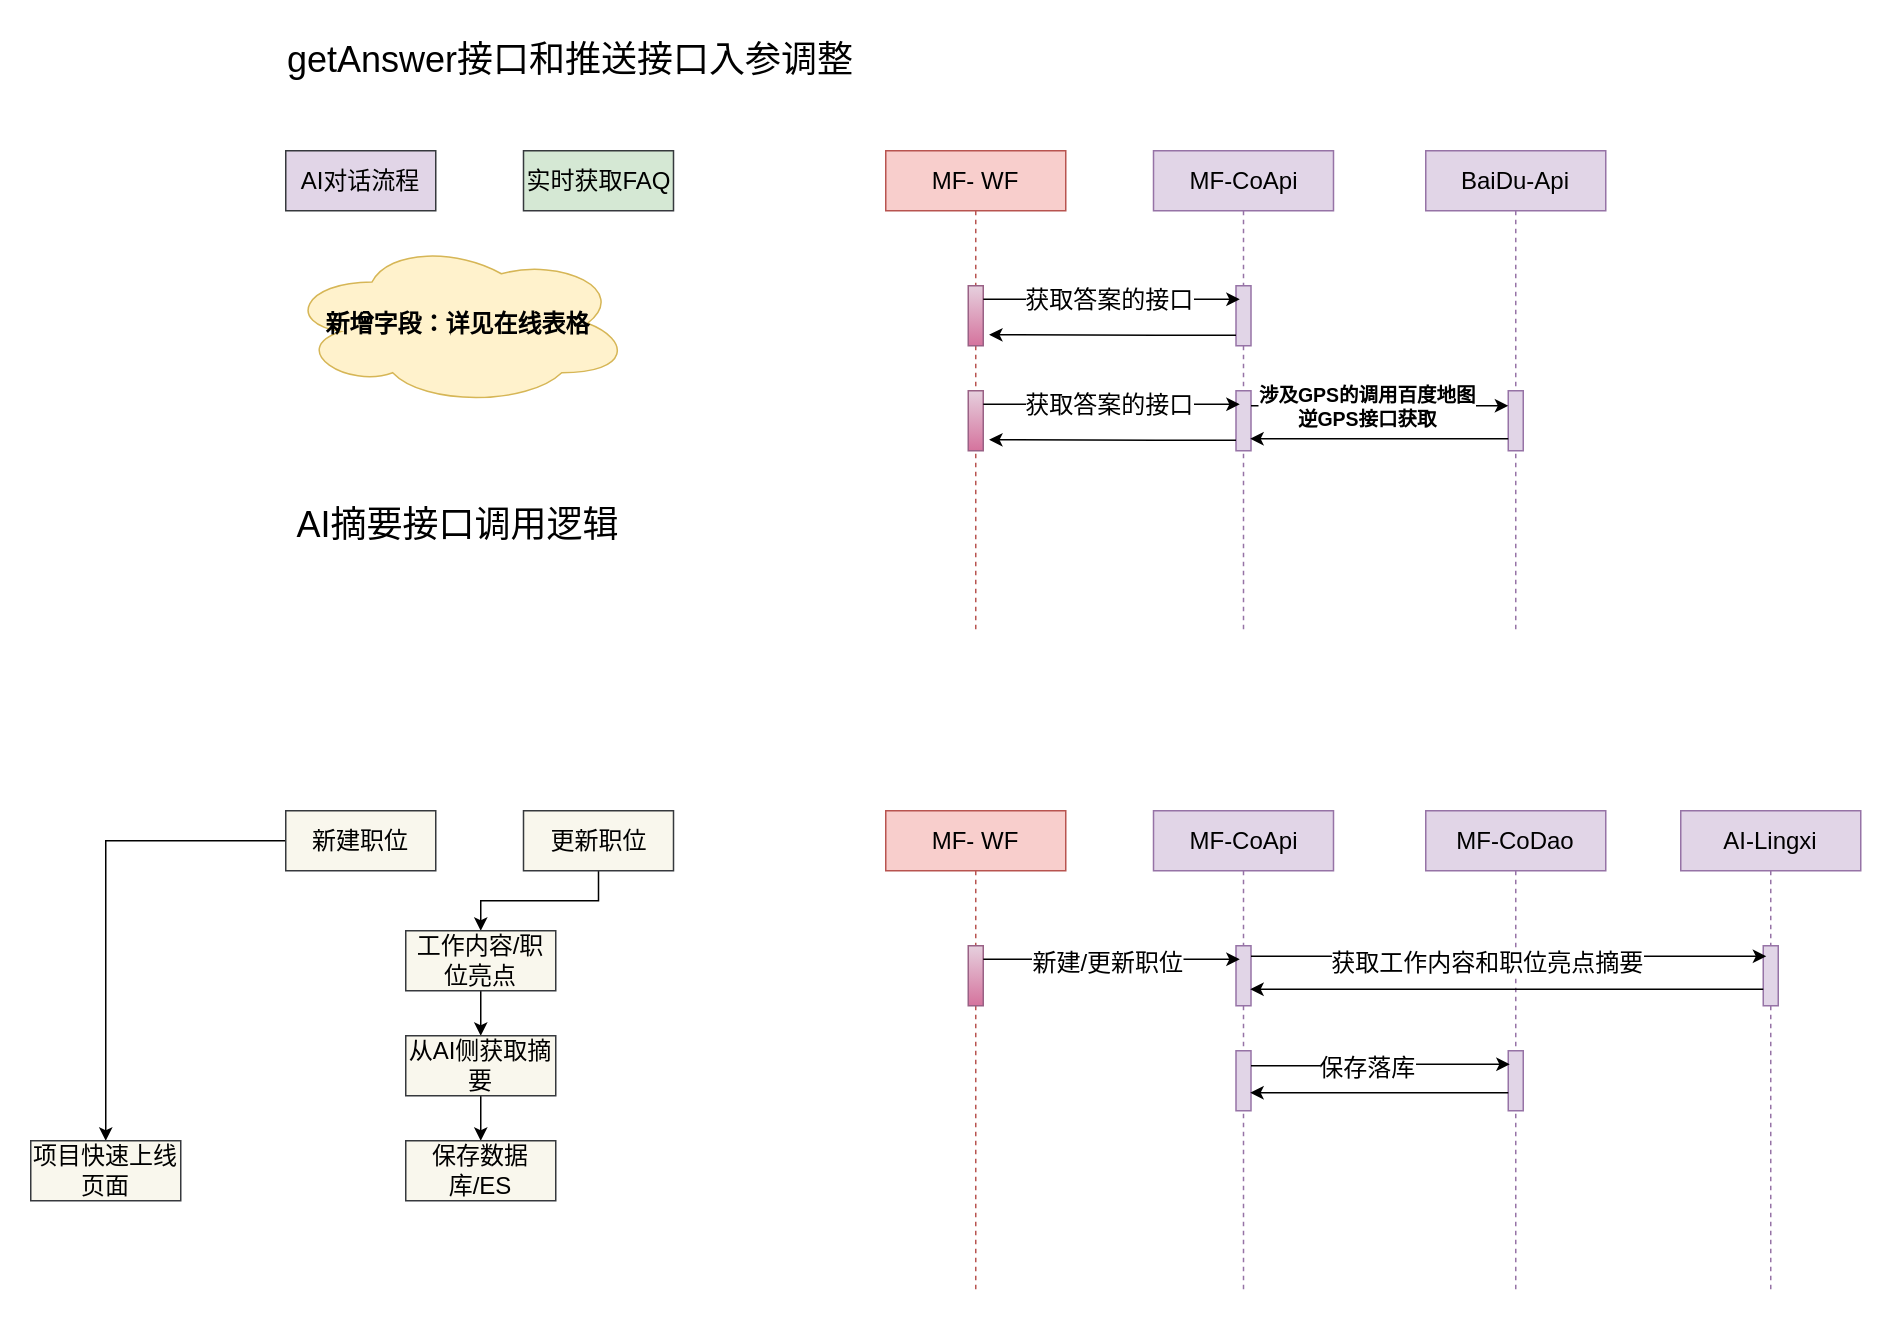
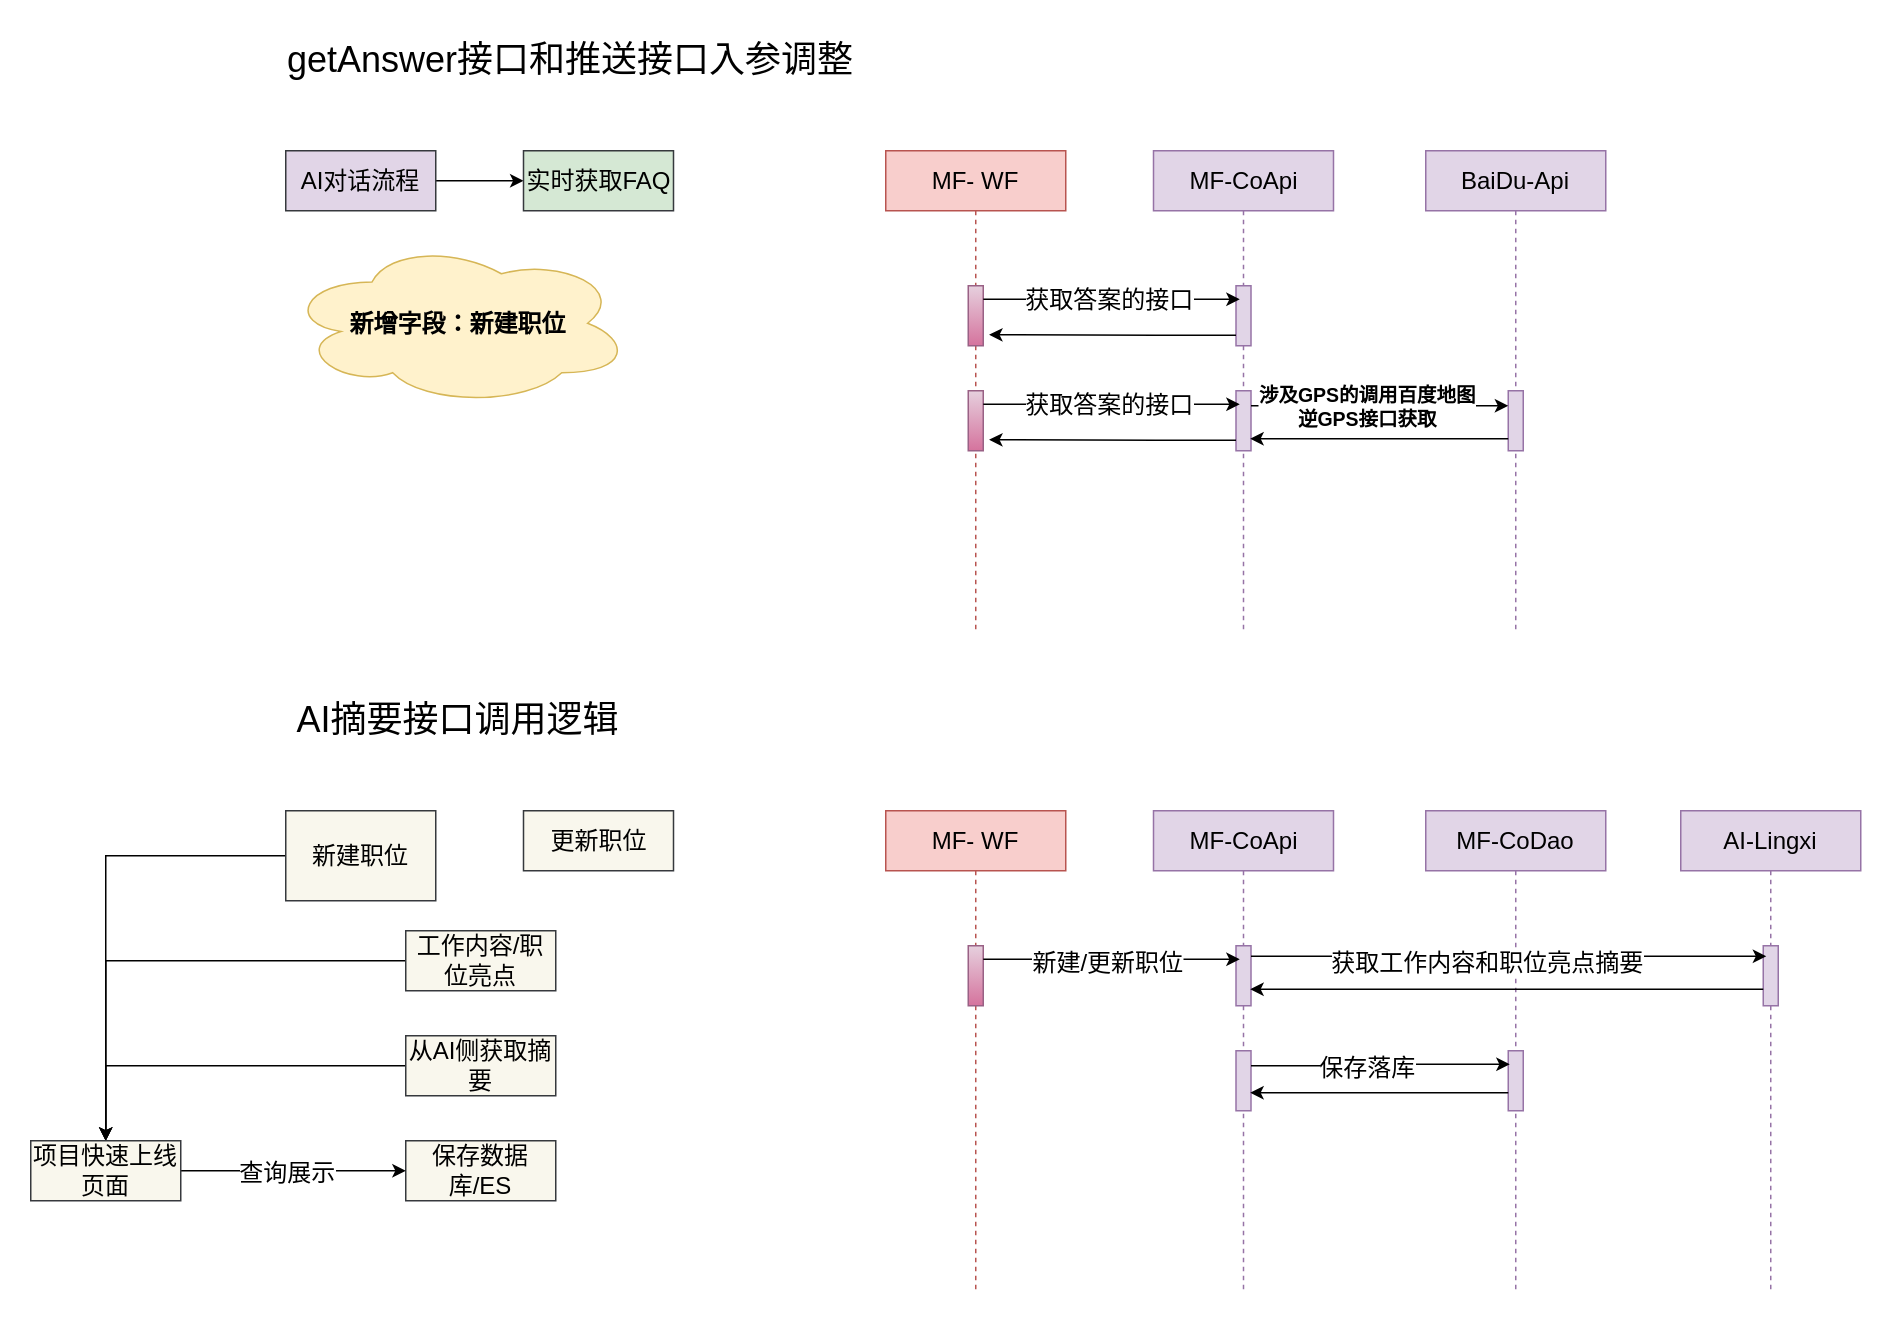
  <mxCell id="0" />
  <mxCell id="1" parent="0" />
  <mxCell id="2" value="getAnswer接口和推送接口入参调整" style="text;html=1;strokeColor=none;fillColor=none;align=center;verticalAlign=middle;whiteSpace=wrap;rounded=0;fontSize=24;" vertex="1" parent="1"><mxGeometry x="190" y="20" width="380" height="40" as="geometry" /></mxCell>
+ <mxCell id="3" value="" style="edgeStyle=orthogonalEdgeStyle;orthogonalLoop=1;jettySize=auto;html=1;" edge="1" parent="1" source="4" target="5"><mxGeometry relative="1" as="geometry" /></mxCell>
  <mxCell id="4" value="AI对话流程" style="whiteSpace=wrap;html=1;verticalAlign=middle;labelBackgroundColor=none;fontSize=16;fillColor=#e1d5e7;strokeColor=#36393d;rounded=0;" vertex="1" parent="1"><mxGeometry x="190" y="100" width="100" height="40" as="geometry" /></mxCell>
  <mxCell id="5" value="实时获取FAQ" style="whiteSpace=wrap;html=1;verticalAlign=middle;labelBackgroundColor=none;fontSize=16;fillColor=#d5e8d4;strokeColor=#36393d;rounded=0;" vertex="1" parent="1"><mxGeometry x="348.5" y="100" width="100" height="40" as="geometry" /></mxCell>
  <mxCell id="6" value="MF- WF" style="shape=umlLifeline;perimeter=lifelinePerimeter;whiteSpace=wrap;html=1;container=1;collapsible=0;recursiveResize=0;outlineConnect=0;rounded=0;fontFamily=Helvetica;fontSize=16;strokeColor=#b85450;fillColor=#f8cecc;" vertex="1" parent="1"><mxGeometry x="590" y="100" width="120" height="320" as="geometry" /></mxCell>
  <mxCell id="7" value="" style="html=1;points=[];perimeter=orthogonalPerimeter;rounded=0;fontFamily=Helvetica;fontSize=19;strokeColor=#996185;fillColor=#e6d0de;gradientColor=#d5739d;" vertex="1" parent="6"><mxGeometry x="55" y="90" width="10" height="40" as="geometry" /></mxCell>
  <mxCell id="8" value="MF-CoApi" style="shape=umlLifeline;perimeter=lifelinePerimeter;whiteSpace=wrap;html=1;container=1;collapsible=0;recursiveResize=0;outlineConnect=0;rounded=0;fontFamily=Helvetica;fontSize=16;strokeColor=#9673a6;fillColor=#e1d5e7;" vertex="1" parent="1"><mxGeometry x="768.5" y="100" width="120" height="320" as="geometry" /></mxCell>
  <mxCell id="9" value="" style="html=1;points=[];perimeter=orthogonalPerimeter;rounded=0;fontFamily=Helvetica;fontSize=19;strokeColor=#9673a6;fillColor=#e1d5e7;" vertex="1" parent="8"><mxGeometry x="55" y="90" width="10" height="40" as="geometry" /></mxCell>
  <mxCell id="10" value="" style="html=1;points=[];perimeter=orthogonalPerimeter;rounded=0;fontFamily=Helvetica;fontSize=19;strokeColor=#996185;fillColor=#e6d0de;gradientColor=#d5739d;" vertex="1" parent="8"><mxGeometry x="-123.5" y="160" width="10" height="40" as="geometry" /></mxCell>
  <mxCell id="11" value="" style="html=1;points=[];perimeter=orthogonalPerimeter;rounded=0;fontFamily=Helvetica;fontSize=19;strokeColor=#9673a6;fillColor=#e1d5e7;" vertex="1" parent="8"><mxGeometry x="55" y="160" width="10" height="40" as="geometry" /></mxCell>
  <mxCell id="12" style="edgeStyle=orthogonalEdgeStyle;orthogonalLoop=1;jettySize=auto;html=1;entryX=0.25;entryY=0.225;entryDx=0;entryDy=0;entryPerimeter=0;" edge="1" parent="8" source="10" target="11"><mxGeometry relative="1" as="geometry"><Array as="points"><mxPoint x="-78.5" y="169" /><mxPoint x="-78.5" y="169" /></Array></mxGeometry></mxCell>
  <mxCell id="13" value="获取答案的接口" style="edgeLabel;html=1;align=center;verticalAlign=middle;resizable=0;points=[];fontSize=16;" vertex="1" connectable="0" parent="12"><mxGeometry x="-0.029" y="1" relative="1" as="geometry"><mxPoint as="offset" /></mxGeometry></mxCell>
  <mxCell id="14" style="edgeStyle=orthogonalEdgeStyle;orthogonalLoop=1;jettySize=auto;html=1;entryX=1.389;entryY=0.817;entryDx=0;entryDy=0;entryPerimeter=0;" edge="1" parent="8" source="11" target="10"><mxGeometry relative="1" as="geometry"><Array as="points"><mxPoint x="11.5" y="193" /><mxPoint x="11.5" y="193" /></Array></mxGeometry></mxCell>
  <mxCell id="15" style="edgeStyle=orthogonalEdgeStyle;orthogonalLoop=1;jettySize=auto;html=1;entryX=0.25;entryY=0.225;entryDx=0;entryDy=0;entryPerimeter=0;" edge="1" parent="1" source="7" target="9"><mxGeometry relative="1" as="geometry"><Array as="points"><mxPoint x="690" y="199" /><mxPoint x="690" y="199" /></Array></mxGeometry></mxCell>
  <mxCell id="16" value="获取答案的接口" style="edgeLabel;html=1;align=center;verticalAlign=middle;resizable=0;points=[];fontSize=16;" vertex="1" connectable="0" parent="15"><mxGeometry x="-0.029" y="1" relative="1" as="geometry"><mxPoint as="offset" /></mxGeometry></mxCell>
  <mxCell id="17" style="edgeStyle=orthogonalEdgeStyle;orthogonalLoop=1;jettySize=auto;html=1;entryX=1.389;entryY=0.817;entryDx=0;entryDy=0;entryPerimeter=0;" edge="1" parent="1" source="9" target="7"><mxGeometry relative="1" as="geometry"><Array as="points"><mxPoint x="780" y="223" /><mxPoint x="780" y="223" /></Array></mxGeometry></mxCell>
- <mxCell id="18" value="新增字段：详见在线表格" style="ellipse;shape=cloud;whiteSpace=wrap;html=1;fillColor=#fff2cc;strokeColor=#d6b656;fontSize=16;fontStyle=1" vertex="1" parent="1"><mxGeometry x="190" y="160" width="230" height="110" as="geometry" /></mxCell>
+ <mxCell id="18" value="新增字段：新建职位" style="ellipse;shape=cloud;whiteSpace=wrap;html=1;fillColor=#fff2cc;strokeColor=#d6b656;fontSize=16;fontStyle=1" vertex="1" parent="1"><mxGeometry x="190" y="160" width="230" height="110" as="geometry" /></mxCell>
  <mxCell id="19" value="BaiDu-Api" style="shape=umlLifeline;perimeter=lifelinePerimeter;whiteSpace=wrap;html=1;container=1;collapsible=0;recursiveResize=0;outlineConnect=0;rounded=0;fontFamily=Helvetica;fontSize=16;strokeColor=#9673a6;fillColor=#e1d5e7;" vertex="1" parent="1"><mxGeometry x="950" y="100" width="120" height="320" as="geometry" /></mxCell>
  <mxCell id="20" value="" style="html=1;points=[];perimeter=orthogonalPerimeter;rounded=0;fontFamily=Helvetica;fontSize=19;strokeColor=#9673a6;fillColor=#e1d5e7;" vertex="1" parent="19"><mxGeometry x="55" y="160" width="10" height="40" as="geometry" /></mxCell>
  <mxCell id="21" style="edgeStyle=orthogonalEdgeStyle;rounded=0;orthogonalLoop=1;jettySize=auto;html=1;entryX=0;entryY=0.25;entryDx=0;entryDy=0;entryPerimeter=0;" edge="1" parent="1" source="11" target="20"><mxGeometry relative="1" as="geometry"><Array as="points"><mxPoint x="870" y="270" /><mxPoint x="870" y="270" /></Array></mxGeometry></mxCell>
  <mxCell id="22" value="涉及GPS的调用百度地图&lt;br style=&quot;font-size: 13px;&quot;&gt;逆GPS接口获取" style="edgeLabel;html=1;align=center;verticalAlign=middle;resizable=0;points=[];fontSize=13;fontStyle=1" vertex="1" connectable="0" parent="21"><mxGeometry x="-0.609" y="-1" relative="1" as="geometry"><mxPoint x="43" y="-1" as="offset" /></mxGeometry></mxCell>
  <mxCell id="23" style="edgeStyle=orthogonalEdgeStyle;rounded=0;orthogonalLoop=1;jettySize=auto;html=1;entryX=0.95;entryY=0.8;entryDx=0;entryDy=0;entryPerimeter=0;" edge="1" parent="1" source="20" target="11"><mxGeometry relative="1" as="geometry"><Array as="points"><mxPoint x="960" y="292" /><mxPoint x="960" y="292" /></Array></mxGeometry></mxCell>
- <mxCell id="24" value="AI摘要接口调用逻辑" style="text;html=1;strokeColor=none;fillColor=none;align=center;verticalAlign=middle;whiteSpace=wrap;rounded=0;fontSize=24;" vertex="1" parent="1"><mxGeometry x="190" y="330" width="230" height="40" as="geometry" /></mxCell>
+ <mxCell id="24" value="AI摘要接口调用逻辑" style="text;html=1;strokeColor=none;fillColor=none;align=center;verticalAlign=middle;whiteSpace=wrap;rounded=0;fontSize=24;" vertex="1" parent="1"><mxGeometry x="190" y="460" width="230" height="40" as="geometry" /></mxCell>
  <mxCell id="25" value="MF- WF" style="shape=umlLifeline;perimeter=lifelinePerimeter;whiteSpace=wrap;html=1;container=1;collapsible=0;recursiveResize=0;outlineConnect=0;rounded=0;fontFamily=Helvetica;fontSize=16;strokeColor=#b85450;fillColor=#f8cecc;" vertex="1" parent="1"><mxGeometry x="590" y="540" width="120" height="320" as="geometry" /></mxCell>
  <mxCell id="26" value="" style="html=1;points=[];perimeter=orthogonalPerimeter;rounded=0;fontFamily=Helvetica;fontSize=19;strokeColor=#996185;fillColor=#e6d0de;gradientColor=#d5739d;" vertex="1" parent="25"><mxGeometry x="55" y="90" width="10" height="40" as="geometry" /></mxCell>
  <mxCell id="27" value="MF-CoApi" style="shape=umlLifeline;perimeter=lifelinePerimeter;whiteSpace=wrap;html=1;container=1;collapsible=0;recursiveResize=0;outlineConnect=0;rounded=0;fontFamily=Helvetica;fontSize=16;strokeColor=#9673a6;fillColor=#e1d5e7;" vertex="1" parent="1"><mxGeometry x="768.5" y="540" width="120" height="320" as="geometry" /></mxCell>
  <mxCell id="28" value="" style="html=1;points=[];perimeter=orthogonalPerimeter;rounded=0;fontFamily=Helvetica;fontSize=19;strokeColor=#9673a6;fillColor=#e1d5e7;" vertex="1" parent="27"><mxGeometry x="55" y="90" width="10" height="40" as="geometry" /></mxCell>
  <mxCell id="29" value="" style="html=1;points=[];perimeter=orthogonalPerimeter;rounded=0;fontFamily=Helvetica;fontSize=19;strokeColor=#9673a6;fillColor=#e1d5e7;" vertex="1" parent="27"><mxGeometry x="55" y="160" width="10" height="40" as="geometry" /></mxCell>
  <mxCell id="30" style="edgeStyle=orthogonalEdgeStyle;orthogonalLoop=1;jettySize=auto;html=1;entryX=0.25;entryY=0.225;entryDx=0;entryDy=0;entryPerimeter=0;" edge="1" parent="1" source="26" target="28"><mxGeometry relative="1" as="geometry"><Array as="points"><mxPoint x="690" y="639" /><mxPoint x="690" y="639" /></Array></mxGeometry></mxCell>
  <mxCell id="31" value="新建/更新职位" style="edgeLabel;html=1;align=center;verticalAlign=middle;resizable=0;points=[];fontSize=16;" vertex="1" connectable="0" parent="30"><mxGeometry x="-0.041" y="-1" relative="1" as="geometry"><mxPoint as="offset" /></mxGeometry></mxCell>
  <mxCell id="32" value="MF-CoDao" style="shape=umlLifeline;perimeter=lifelinePerimeter;whiteSpace=wrap;html=1;container=1;collapsible=0;recursiveResize=0;outlineConnect=0;rounded=0;fontFamily=Helvetica;fontSize=16;strokeColor=#9673a6;fillColor=#e1d5e7;" vertex="1" parent="1"><mxGeometry x="950" y="540" width="120" height="320" as="geometry" /></mxCell>
  <mxCell id="33" value="" style="html=1;points=[];perimeter=orthogonalPerimeter;rounded=0;fontFamily=Helvetica;fontSize=19;strokeColor=#9673a6;fillColor=#e1d5e7;" vertex="1" parent="32"><mxGeometry x="55" y="160" width="10" height="40" as="geometry" /></mxCell>
  <mxCell id="34" style="edgeStyle=orthogonalEdgeStyle;rounded=0;orthogonalLoop=1;jettySize=auto;html=1;" edge="1" parent="1" source="35" target="45"><mxGeometry relative="1" as="geometry" /></mxCell>
- <mxCell id="35" value="新建职位" style="whiteSpace=wrap;html=1;verticalAlign=middle;labelBackgroundColor=none;fontSize=16;fillColor=#f9f7ed;strokeColor=#36393d;rounded=0;" vertex="1" parent="1"><mxGeometry x="190" y="540" width="100" height="40" as="geometry" /></mxCell>
- <mxCell id="36" style="edgeStyle=orthogonalEdgeStyle;rounded=0;orthogonalLoop=1;jettySize=auto;html=1;entryX=0.5;entryY=0;entryDx=0;entryDy=0;" edge="1" parent="1" source="37" target="39"><mxGeometry relative="1" as="geometry" /></mxCell>
+ <mxCell id="35" value="新建职位" style="whiteSpace=wrap;html=1;verticalAlign=middle;labelBackgroundColor=none;fontSize=16;fillColor=#f9f7ed;strokeColor=#36393d;rounded=0;" vertex="1" parent="1"><mxGeometry x="190" y="540" width="100" height="60" as="geometry" /></mxCell>
  <mxCell id="37" value="更新职位" style="whiteSpace=wrap;html=1;verticalAlign=middle;labelBackgroundColor=none;fontSize=16;fillColor=#f9f7ed;strokeColor=#36393d;rounded=0;" vertex="1" parent="1"><mxGeometry x="348.5" y="540" width="100" height="40" as="geometry" /></mxCell>
- <mxCell id="38" value="" style="edgeStyle=orthogonalEdgeStyle;rounded=0;orthogonalLoop=1;jettySize=auto;html=1;" edge="1" parent="1" source="39" target="41"><mxGeometry relative="1" as="geometry" /></mxCell>
+ <mxCell id="38" value="" style="edgeStyle=orthogonalEdgeStyle;rounded=0;orthogonalLoop=1;jettySize=auto;html=1;" edge="1" parent="1" source="39" target="45"><mxGeometry relative="1" as="geometry" /></mxCell>
  <mxCell id="39" value="工作内容/职位亮点" style="whiteSpace=wrap;html=1;verticalAlign=middle;labelBackgroundColor=none;fontSize=16;fillColor=#f9f7ed;strokeColor=#36393d;rounded=0;" vertex="1" parent="1"><mxGeometry x="270" y="620" width="100" height="40" as="geometry" /></mxCell>
- <mxCell id="40" value="" style="edgeStyle=orthogonalEdgeStyle;rounded=0;orthogonalLoop=1;jettySize=auto;html=1;" edge="1" parent="1" source="41" target="42"><mxGeometry relative="1" as="geometry" /></mxCell>
+ <mxCell id="40" value="" style="edgeStyle=orthogonalEdgeStyle;rounded=0;orthogonalLoop=1;jettySize=auto;html=1;" edge="1" parent="1" source="41" target="45"><mxGeometry relative="1" as="geometry" /></mxCell>
  <mxCell id="41" value="从AI侧获取摘要" style="whiteSpace=wrap;html=1;verticalAlign=middle;labelBackgroundColor=none;fontSize=16;fillColor=#f9f7ed;strokeColor=#36393d;rounded=0;" vertex="1" parent="1"><mxGeometry x="270" y="690" width="100" height="40" as="geometry" /></mxCell>
  <mxCell id="42" value="保存数据库/ES" style="whiteSpace=wrap;html=1;verticalAlign=middle;labelBackgroundColor=none;fontSize=16;fillColor=#f9f7ed;strokeColor=#36393d;rounded=0;" vertex="1" parent="1"><mxGeometry x="270" y="760" width="100" height="40" as="geometry" /></mxCell>
+ <mxCell id="43" style="edgeStyle=orthogonalEdgeStyle;rounded=0;orthogonalLoop=1;jettySize=auto;html=1;" edge="1" parent="1" source="45" target="42"><mxGeometry relative="1" as="geometry" /></mxCell>
+ <mxCell id="44" value="查询展示" style="edgeLabel;html=1;align=center;verticalAlign=middle;resizable=0;points=[];fontSize=16;" vertex="1" connectable="0" parent="43"><mxGeometry x="-0.36" relative="1" as="geometry"><mxPoint x="22" as="offset" /></mxGeometry></mxCell>
  <mxCell id="45" value="项目快速上线页面" style="whiteSpace=wrap;html=1;verticalAlign=middle;labelBackgroundColor=none;fontSize=16;fillColor=#f9f7ed;strokeColor=#36393d;rounded=0;" vertex="1" parent="1"><mxGeometry x="20" y="760" width="100" height="40" as="geometry" /></mxCell>
  <mxCell id="46" value="AI-Lingxi" style="shape=umlLifeline;perimeter=lifelinePerimeter;whiteSpace=wrap;html=1;container=1;collapsible=0;recursiveResize=0;outlineConnect=0;rounded=0;fontFamily=Helvetica;fontSize=16;strokeColor=#9673a6;fillColor=#e1d5e7;" vertex="1" parent="1"><mxGeometry x="1120" y="540" width="120" height="320" as="geometry" /></mxCell>
  <mxCell id="47" value="" style="html=1;points=[];perimeter=orthogonalPerimeter;rounded=0;fontFamily=Helvetica;fontSize=19;strokeColor=#9673a6;fillColor=#e1d5e7;" vertex="1" parent="46"><mxGeometry x="55" y="90" width="10" height="40" as="geometry" /></mxCell>
  <mxCell id="48" style="edgeStyle=orthogonalEdgeStyle;rounded=0;orthogonalLoop=1;jettySize=auto;html=1;entryX=0.2;entryY=0.175;entryDx=0;entryDy=0;entryPerimeter=0;" edge="1" parent="1" source="28" target="47"><mxGeometry relative="1" as="geometry"><Array as="points"><mxPoint x="920" y="637" /><mxPoint x="920" y="637" /></Array></mxGeometry></mxCell>
  <mxCell id="49" value="获取工作内容和职位亮点摘要" style="edgeLabel;html=1;align=center;verticalAlign=middle;resizable=0;points=[];fontSize=16;" vertex="1" connectable="0" parent="48"><mxGeometry x="-0.182" relative="1" as="geometry"><mxPoint x="17" y="3" as="offset" /></mxGeometry></mxCell>
  <mxCell id="50" style="edgeStyle=orthogonalEdgeStyle;rounded=0;orthogonalLoop=1;jettySize=auto;html=1;entryX=0.95;entryY=0.725;entryDx=0;entryDy=0;entryPerimeter=0;" edge="1" parent="1" source="47" target="28"><mxGeometry relative="1" as="geometry"><Array as="points"><mxPoint x="1090" y="659" /><mxPoint x="1090" y="659" /></Array></mxGeometry></mxCell>
  <mxCell id="51" style="edgeStyle=orthogonalEdgeStyle;rounded=0;orthogonalLoop=1;jettySize=auto;html=1;entryX=0.1;entryY=0.225;entryDx=0;entryDy=0;entryPerimeter=0;" edge="1" parent="1" source="29" target="33"><mxGeometry relative="1" as="geometry"><Array as="points"><mxPoint x="919" y="710" /><mxPoint x="919" y="709" /></Array></mxGeometry></mxCell>
  <mxCell id="52" value="保存落库" style="edgeLabel;html=1;align=center;verticalAlign=middle;resizable=0;points=[];fontSize=16;" vertex="1" connectable="0" parent="51"><mxGeometry x="-0.107" relative="1" as="geometry"><mxPoint as="offset" /></mxGeometry></mxCell>
  <mxCell id="53" style="edgeStyle=orthogonalEdgeStyle;rounded=0;orthogonalLoop=1;jettySize=auto;html=1;entryX=0.95;entryY=0.7;entryDx=0;entryDy=0;entryPerimeter=0;" edge="1" parent="1" source="33" target="29"><mxGeometry relative="1" as="geometry"><Array as="points"><mxPoint x="960" y="728" /><mxPoint x="960" y="728" /></Array></mxGeometry></mxCell>
